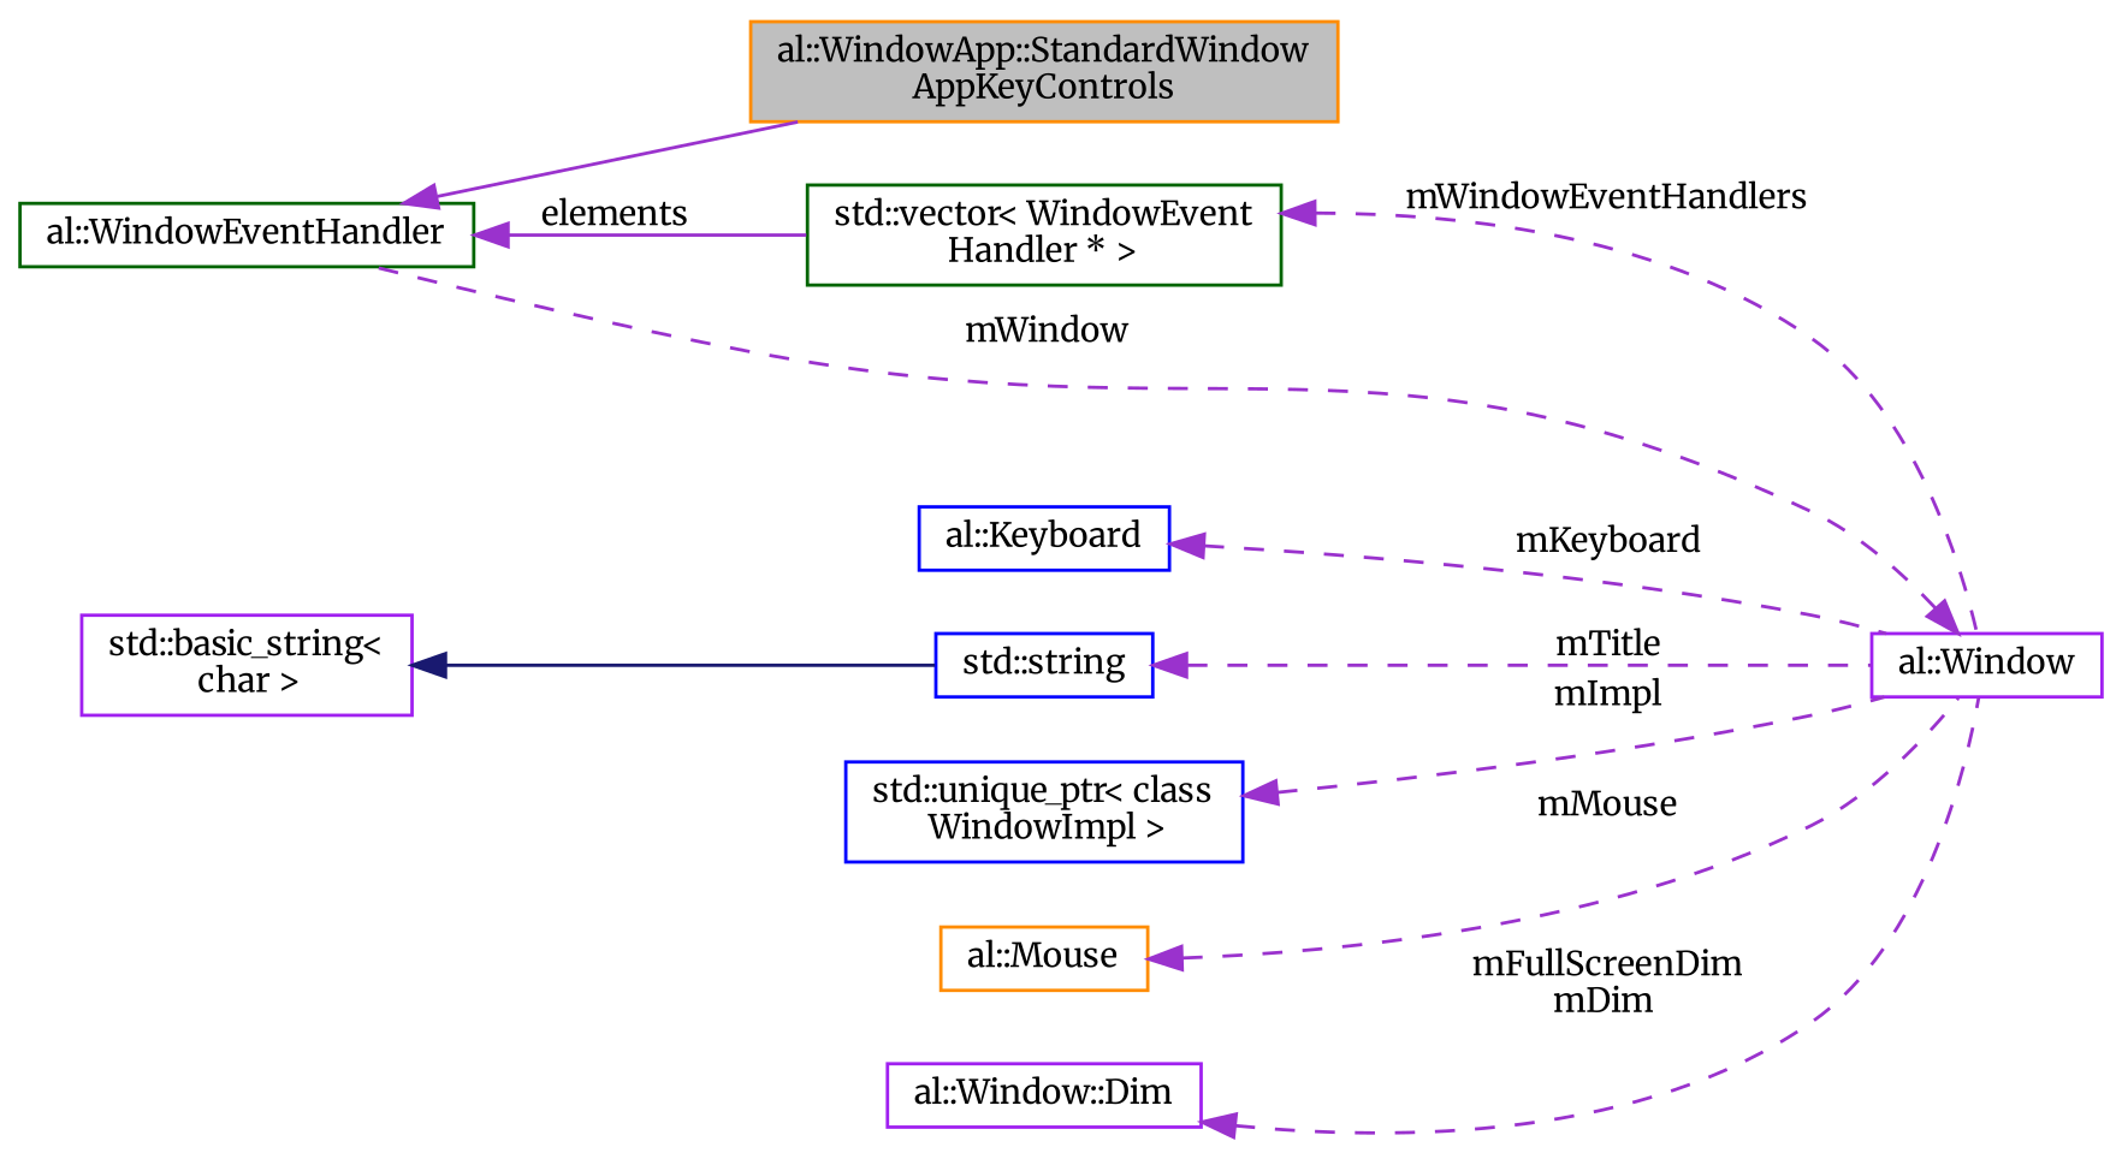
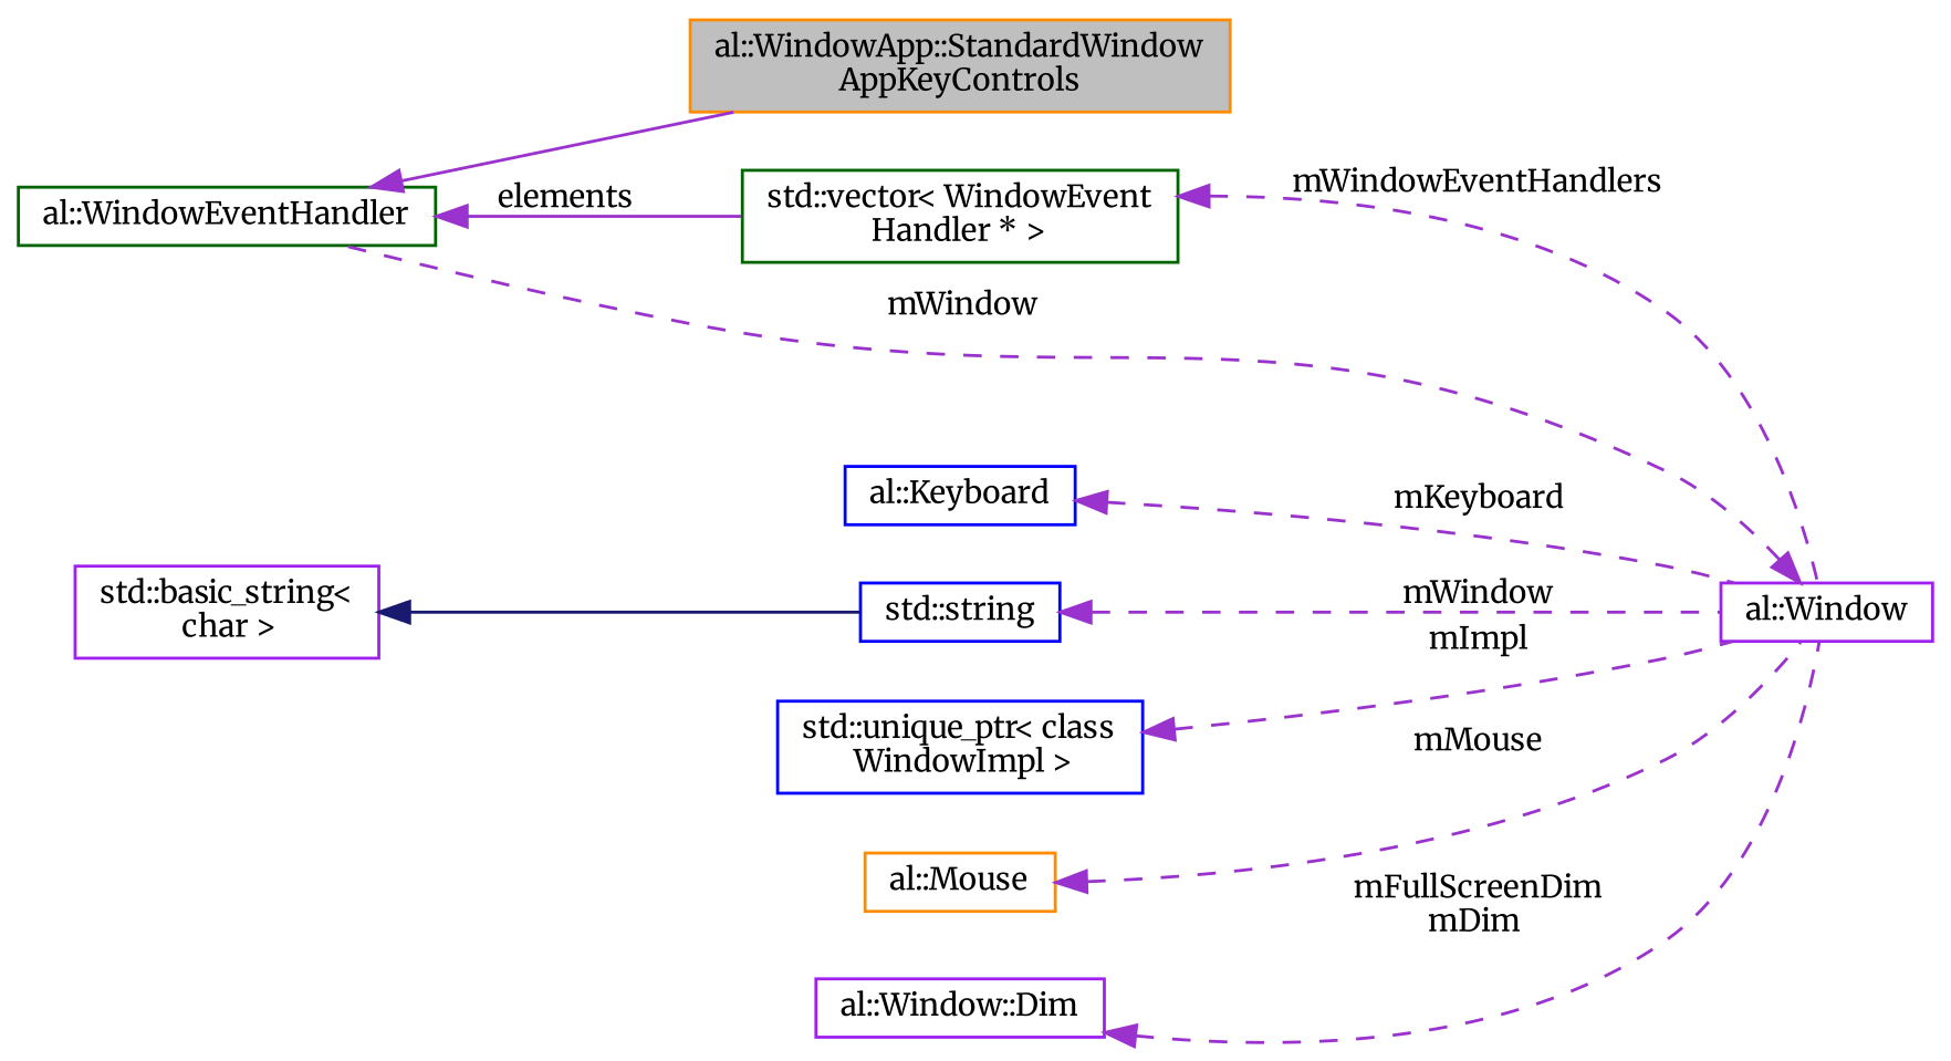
  digraph {
    fontname=Merriweather
    rankdir=LR
    node [color=purple fontname=Merriweather fontsize=10 shape=record]
    edge [color=darkorchid3 dir=back fontname=Merriweather fontsize=10 labelfontname="FreeSans.ttf" labelfontsize=10 style=dashed]
    n1 [color=darkorange fillcolor=grey75 fontcolor=black height=0.2 label="al::WindowApp::StandardWindow\lAppKeyControls" style=filled width=0.4]
    n2 [color=darkgreen height=0.2 label="al::WindowEventHandler" width=0.4]
    n3 [color=darkgreen height=0.2 label="std::vector\< WindowEvent\lHandler * \>" width=0.4]
    n4 [height=0.2 label="al::Window" width=0.4]
    n5 [color=blue height=0.2 label="al::Keyboard" width=0.4]
    n6 [color=blue height=0.2 label="std::string" width=0.4]
    n7 [height=0.2 label="std::basic_string\<\l char \>" width=0.4]
    n8 [color=blue height=0.2 label="std::unique_ptr\< class\l WindowImpl \>" width=0.4]
    n9 [color=darkorange height=0.2 label="al::Mouse" width=0.4]
    n10 [height=0.2 label="al::Window::Dim" width=0.4]
    n2 -> n1 [style=solid]
    n2 -> n3 [label=" elements" style=solid]
    n3 -> n4 [label=" mWindowEventHandlers"]
    n4 -> n2 [label=" mWindow"]
    n5 -> n4 [label=" mKeyboard"]
-   n6 -> n4 [label=" mTitle"]
+   n6 -> n4 [label=" mWindow"]
    n7 -> n6 [color=midnightblue style=solid]
    n8 -> n4 [label=" mImpl"]
    n9 -> n4 [label=" mMouse"]
    n10 -> n4 [label=" mFullScreenDim\nmDim"]
  }
